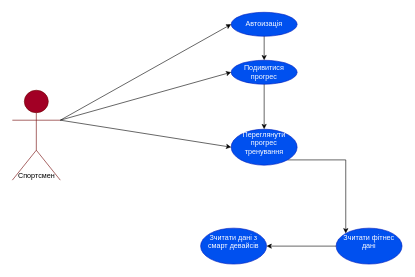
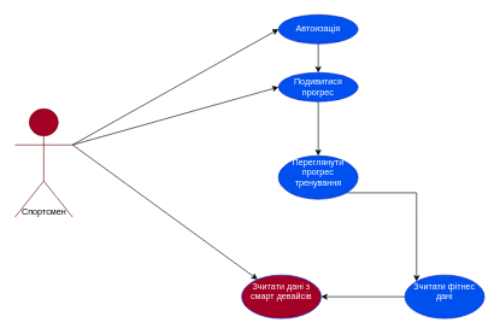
  <mxCell id="0" />
  <mxCell id="1" parent="0" />
  <mxCell id="2" value="Actor" style="shape=umlActor;verticalLabelPosition=bottom;verticalAlign=top;html=1;outlineConnect=0;fillColor=#a20025;fontColor=#ffffff;strokeColor=#6F0000;" parent="1" vertex="1"><mxGeometry x="20" y="150" width="80" height="150" as="geometry" /></mxCell>
  <mxCell id="3" value="&lt;div&gt;Подивитися прогрес&lt;/div&gt;" style="ellipse;whiteSpace=wrap;html=1;fillColor=#0050ef;fontColor=#ffffff;strokeColor=#001DBC;" parent="1" vertex="1"><mxGeometry x="385" y="100" width="110" height="40" as="geometry" /></mxCell>
  <mxCell id="4" style="edgeStyle=orthogonalEdgeStyle;rounded=0;orthogonalLoop=1;jettySize=auto;html=1;exitX=1;exitY=1;exitDx=0;exitDy=0;entryX=0;entryY=0;entryDx=0;entryDy=0;" parent="1" source="5" target="6" edge="1"><mxGeometry relative="1" as="geometry" /></mxCell>
  <mxCell id="5" value="&lt;div&gt;Переглянути прогрес тренування&lt;/div&gt;&lt;div&gt;&lt;br&gt;&lt;/div&gt;" style="ellipse;whiteSpace=wrap;html=1;fillColor=#0050ef;fontColor=#ffffff;strokeColor=#001DBC;" parent="1" vertex="1"><mxGeometry x="385" y="215" width="110" height="60" as="geometry" /></mxCell>
  <mxCell id="6" value="&lt;div&gt;Зчитати фітнес дані&lt;/div&gt;&lt;div&gt;&lt;br&gt;&lt;/div&gt;" style="ellipse;whiteSpace=wrap;html=1;fillColor=#0050ef;fontColor=#ffffff;strokeColor=#001DBC;" parent="1" vertex="1"><mxGeometry x="560" y="380" width="110" height="60" as="geometry" /></mxCell>
- <mxCell id="7" value="&lt;div&gt;Зчитати дані з смарт девайсів&lt;/div&gt;&lt;div&gt;&lt;br&gt;&lt;/div&gt;" style="ellipse;whiteSpace=wrap;html=1;fillColor=#0050ef;fontColor=#ffffff;strokeColor=#001DBC;" parent="1" vertex="1"><mxGeometry x="334" y="380" width="110" height="60" as="geometry" /></mxCell>
- <mxCell id="8" value="" style="endArrow=classic;html=1;rounded=0;exitX=1;exitY=0.333;exitDx=0;exitDy=0;exitPerimeter=0;entryX=0;entryY=0.5;entryDx=0;entryDy=0;" parent="1" source="2" target="5" edge="1"><mxGeometry width="50" height="50" relative="1" as="geometry"><mxPoint x="320" y="290" as="sourcePoint" /><mxPoint x="370" y="240" as="targetPoint" /></mxGeometry></mxCell>
+ <mxCell id="7" value="&lt;div&gt;Зчитати дані з смарт девайсів&lt;/div&gt;&lt;div&gt;&lt;br&gt;&lt;/div&gt;" style="ellipse;whiteSpace=wrap;html=1;fillColor=#a20025;fontColor=#ffffff;strokeColor=#001DBC;" parent="1" vertex="1"><mxGeometry x="334" y="380" width="110" height="60" as="geometry" /></mxCell>
+ <mxCell id="8" value="" style="endArrow=classic;html=1;rounded=0;exitX=1;exitY=0.333;exitDx=0;exitDy=0;exitPerimeter=0;" parent="1" source="2" target="7" edge="1"><mxGeometry width="50" height="50" relative="1" as="geometry"><mxPoint x="320" y="290" as="sourcePoint" /><mxPoint x="370" y="240" as="targetPoint" /></mxGeometry></mxCell>
  <mxCell id="9" value="" style="endArrow=classic;html=1;rounded=0;entryX=0;entryY=0.5;entryDx=0;entryDy=0;exitX=1;exitY=0.333;exitDx=0;exitDy=0;exitPerimeter=0;" parent="1" source="2" target="3" edge="1"><mxGeometry width="50" height="50" relative="1" as="geometry"><mxPoint x="110" y="237" as="sourcePoint" /><mxPoint x="380" y="250" as="targetPoint" /></mxGeometry></mxCell>
  <mxCell id="10" value="" style="endArrow=classic;html=1;rounded=0;exitX=0.5;exitY=1;exitDx=0;exitDy=0;entryX=0.5;entryY=0;entryDx=0;entryDy=0;" parent="1" source="3" target="5" edge="1"><mxGeometry width="50" height="50" relative="1" as="geometry"><mxPoint x="320" y="290" as="sourcePoint" /><mxPoint x="370" y="240" as="targetPoint" /></mxGeometry></mxCell>
  <mxCell id="11" value="" style="endArrow=classic;html=1;rounded=0;exitX=0;exitY=0.5;exitDx=0;exitDy=0;entryX=1;entryY=0.5;entryDx=0;entryDy=0;" parent="1" source="6" target="7" edge="1"><mxGeometry width="50" height="50" relative="1" as="geometry"><mxPoint x="320" y="290" as="sourcePoint" /><mxPoint x="370" y="240" as="targetPoint" /></mxGeometry></mxCell>
  <mxCell id="12" value="Спортсмен" style="text;html=1;align=center;verticalAlign=middle;resizable=0;points=[];autosize=1;strokeColor=none;fillColor=none;" vertex="1" parent="1"><mxGeometry x="20" y="278" width="80" height="30" as="geometry" /></mxCell>
  <mxCell id="13" value="&lt;div&gt;Автоизація&lt;/div&gt;" style="ellipse;whiteSpace=wrap;html=1;fillColor=#0050ef;fontColor=#ffffff;strokeColor=#001DBC;" vertex="1" parent="1"><mxGeometry x="385" y="20" width="110" height="40" as="geometry" /></mxCell>
  <mxCell id="14" value="" style="endArrow=classic;html=1;rounded=0;entryX=0;entryY=0.5;entryDx=0;entryDy=0;exitX=1;exitY=0.333;exitDx=0;exitDy=0;exitPerimeter=0;" edge="1" parent="1" source="2" target="13"><mxGeometry width="50" height="50" relative="1" as="geometry"><mxPoint x="310" y="290" as="sourcePoint" /><mxPoint x="360" y="240" as="targetPoint" /></mxGeometry></mxCell>
  <mxCell id="15" value="" style="endArrow=classic;html=1;rounded=0;exitX=0.5;exitY=1;exitDx=0;exitDy=0;entryX=0.5;entryY=0;entryDx=0;entryDy=0;" edge="1" parent="1" source="13" target="3"><mxGeometry width="50" height="50" relative="1" as="geometry"><mxPoint x="220" y="380" as="sourcePoint" /><mxPoint x="270" y="330" as="targetPoint" /></mxGeometry></mxCell>
